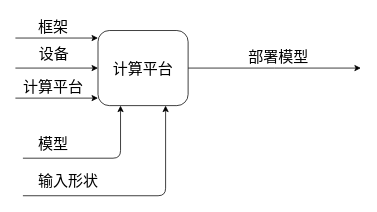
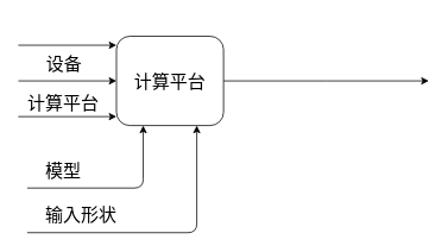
  <mxCell id="0" />
  <mxCell id="1" parent="0" />
  <mxCell id="2" style="edgeStyle=orthogonalEdgeStyle;rounded=0;orthogonalLoop=1;jettySize=auto;html=1;exitX=1;exitY=0.5;exitDx=0;exitDy=0;fontFamily=Times New Roman;fontSize=20;" parent="1" source="3" edge="1"><mxGeometry relative="1" as="geometry"><mxPoint x="480" y="90" as="targetPoint" /></mxGeometry></mxCell>
  <mxCell id="3" value="计算平台" style="rounded=1;fontFamily=SimSun;whiteSpace=wrap;html=1;fontSize=20;" parent="1" vertex="1"><mxGeometry x="130" y="40" width="120" height="100" as="geometry" /></mxCell>
  <mxCell id="4" value="" style="endArrow=classic;html=1;fontFamily=SimSun;fontSize=20;" parent="1" edge="1"><mxGeometry width="50" height="50" relative="1" as="geometry"><mxPoint x="20" y="50" as="sourcePoint" /><mxPoint x="130" y="50" as="targetPoint" /></mxGeometry></mxCell>
  <mxCell id="5" value="" style="endArrow=classic;html=1;fontFamily=SimSun;fontSize=20;" parent="1" edge="1"><mxGeometry width="50" height="50" relative="1" as="geometry"><mxPoint x="20" y="90" as="sourcePoint" /><mxPoint x="130" y="90" as="targetPoint" /></mxGeometry></mxCell>
  <mxCell id="6" value="&lt;font face=&quot;SimSun&quot;&gt;设备&lt;/font&gt;" style="edgeLabel;html=1;align=center;verticalAlign=middle;resizable=0;points=[];fontSize=20;fontFamily=Times New Roman;" parent="5" vertex="1" connectable="0"><mxGeometry x="-0.412" y="9" relative="1" as="geometry"><mxPoint x="18" y="-11" as="offset" /></mxGeometry></mxCell>
  <mxCell id="7" value="" style="endArrow=classic;html=1;fontFamily=SimSun;fontSize=20;" parent="1" edge="1"><mxGeometry width="50" height="50" relative="1" as="geometry"><mxPoint x="20" y="130" as="sourcePoint" /><mxPoint x="130" y="130" as="targetPoint" /></mxGeometry></mxCell>
- <mxCell id="8" value="&lt;font face=&quot;SimSun&quot;&gt;框架&lt;/font&gt;" style="text;html=1;align=center;verticalAlign=middle;resizable=0;points=[];autosize=1;fontSize=20;fontFamily=Times New Roman;" parent="1" vertex="1"><mxGeometry x="40" y="20" width="60" height="30" as="geometry" /></mxCell>
  <mxCell id="9" value="&lt;font face=&quot;SimSun&quot;&gt;计算平台&lt;/font&gt;" style="text;html=1;align=center;verticalAlign=middle;resizable=0;points=[];autosize=1;fontSize=20;fontFamily=Times New Roman;" parent="1" vertex="1"><mxGeometry x="20" y="100" width="100" height="30" as="geometry" /></mxCell>
- <mxCell id="10" value="&lt;font face=&quot;SimSun&quot;&gt;部署模型&lt;/font&gt;" style="text;html=1;align=center;verticalAlign=middle;resizable=0;points=[];autosize=1;fontSize=20;fontFamily=Times New Roman;" parent="1" vertex="1"><mxGeometry x="320" y="60" width="100" height="30" as="geometry" /></mxCell>
  <mxCell id="11" value="" style="endArrow=classic;html=1;entryX=0.25;entryY=1;entryDx=0;entryDy=0;" parent="1" target="3" edge="1"><mxGeometry width="50" height="50" relative="1" as="geometry"><mxPoint x="30" y="210" as="sourcePoint" /><mxPoint x="130" y="210" as="targetPoint" /><Array as="points"><mxPoint x="160" y="210" /></Array></mxGeometry></mxCell>
  <mxCell id="12" value="" style="endArrow=classic;html=1;entryX=0.75;entryY=1;entryDx=0;entryDy=0;" parent="1" target="3" edge="1"><mxGeometry width="50" height="50" relative="1" as="geometry"><mxPoint x="30" y="260" as="sourcePoint" /><mxPoint x="120" y="260" as="targetPoint" /><Array as="points"><mxPoint x="220" y="260" /></Array></mxGeometry></mxCell>
  <mxCell id="13" value="&lt;font style=&quot;font-size: 20px&quot; face=&quot;SimSun&quot;&gt;模型&lt;/font&gt;" style="text;html=1;align=center;verticalAlign=middle;resizable=0;points=[];autosize=1;fontFamily=Times New Roman;" parent="1" vertex="1"><mxGeometry x="40" y="180" width="60" height="20" as="geometry" /></mxCell>
  <mxCell id="14" value="&lt;span style=&quot;font-size: 20px&quot;&gt;&lt;font face=&quot;SimSun&quot;&gt;输入形状&lt;/font&gt;&lt;/span&gt;" style="text;html=1;align=center;verticalAlign=middle;resizable=0;points=[];autosize=1;fontFamily=Times New Roman;" parent="1" vertex="1"><mxGeometry x="40" y="230" width="100" height="20" as="geometry" /></mxCell>
